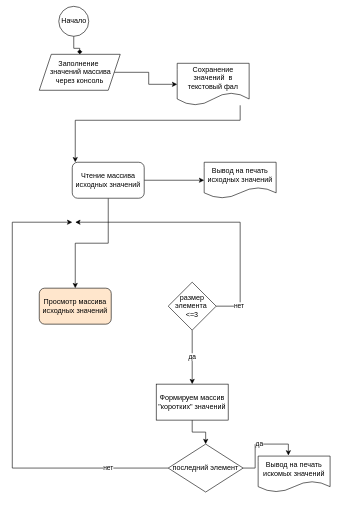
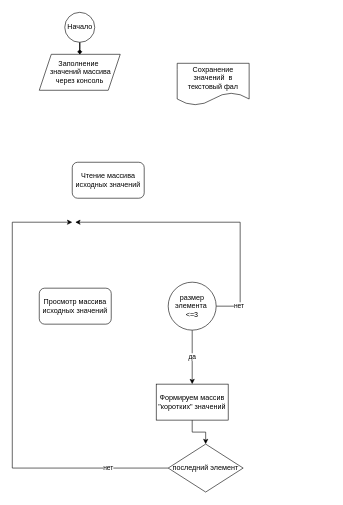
  <mxCell id="0" />
  <mxCell id="1" parent="0" />
  <mxCell id="2" value="" style="edgeStyle=orthogonalEdgeStyle;rounded=0;orthogonalLoop=1;jettySize=auto;html=1;endArrow=diamond;" edge="1" parent="1" source="3" target="5"><mxGeometry relative="1" as="geometry" /></mxCell>
- <mxCell id="3" value="Начало" style="ellipse;whiteSpace=wrap;html=1;aspect=fixed;" vertex="1" parent="1"><mxGeometry x="97.5" y="10" width="50" height="50" as="geometry" /></mxCell>
- <mxCell id="4" style="edgeStyle=orthogonalEdgeStyle;rounded=0;orthogonalLoop=1;jettySize=auto;html=1;entryX=0;entryY=0.5;entryDx=0;entryDy=0;" edge="1" parent="1" source="5" target="7"><mxGeometry relative="1" as="geometry" /></mxCell>
+ <mxCell id="3" value="Начало" style="ellipse;whiteSpace=wrap;html=1;aspect=fixed;" vertex="1" parent="1"><mxGeometry x="107.5" y="20" width="50" height="50" as="geometry" /></mxCell>
  <mxCell id="5" value="Заполнение&amp;nbsp;&lt;br&gt;&amp;nbsp;значений массива через консоль" style="shape=parallelogram;perimeter=parallelogramPerimeter;whiteSpace=wrap;html=1;fixedSize=1;" vertex="1" parent="1"><mxGeometry x="65" y="90" width="135" height="60" as="geometry" /></mxCell>
- <mxCell id="6" style="edgeStyle=orthogonalEdgeStyle;rounded=0;orthogonalLoop=1;jettySize=auto;html=1;" edge="1" parent="1" source="7" target="10"><mxGeometry relative="1" as="geometry"><Array as="points"><mxPoint x="400" y="200" /><mxPoint x="125" y="200" /></Array></mxGeometry></mxCell>
  <mxCell id="7" value="Сохранение значений&amp;nbsp; в текстовый фал" style="shape=document;whiteSpace=wrap;html=1;boundedLbl=1;" vertex="1" parent="1"><mxGeometry x="295" y="105" width="120" height="70" as="geometry" /></mxCell>
- <mxCell id="8" style="edgeStyle=orthogonalEdgeStyle;rounded=0;orthogonalLoop=1;jettySize=auto;html=1;exitX=0.5;exitY=1;exitDx=0;exitDy=0;entryX=0.5;entryY=0;entryDx=0;entryDy=0;" edge="1" parent="1" source="10" target="15"><mxGeometry relative="1" as="geometry"><mxPoint x="125" y="370" as="targetPoint" /></mxGeometry></mxCell>
- <mxCell id="9" style="edgeStyle=orthogonalEdgeStyle;rounded=0;orthogonalLoop=1;jettySize=auto;html=1;entryX=0;entryY=0.5;entryDx=0;entryDy=0;" edge="1" parent="1" source="10" target="11"><mxGeometry relative="1" as="geometry" /></mxCell>
  <mxCell id="10" value="Чтение массива исходных значений" style="rounded=1;whiteSpace=wrap;html=1;" vertex="1" parent="1"><mxGeometry x="120" y="270" width="120" height="60" as="geometry" /></mxCell>
- <mxCell id="11" value="Вывод на печать исходных значений" style="shape=document;whiteSpace=wrap;html=1;boundedLbl=1;" vertex="1" parent="1"><mxGeometry x="340" y="270" width="120" height="60" as="geometry" /></mxCell>
  <mxCell id="12" value="да" style="edgeStyle=orthogonalEdgeStyle;rounded=0;orthogonalLoop=1;jettySize=auto;html=1;" edge="1" parent="1" source="14" target="21"><mxGeometry relative="1" as="geometry" /></mxCell>
  <mxCell id="13" value="нет" style="edgeStyle=orthogonalEdgeStyle;rounded=0;orthogonalLoop=1;jettySize=auto;html=1;exitX=1;exitY=0.5;exitDx=0;exitDy=0;" edge="1" parent="1" source="14"><mxGeometry x="-0.835" relative="1" as="geometry"><mxPoint x="125" y="370" as="targetPoint" /><Array as="points"><mxPoint x="400" y="510" /><mxPoint x="400" y="370" /><mxPoint x="125" y="370" /></Array><mxPoint as="offset" /></mxGeometry></mxCell>
- <mxCell id="14" value="размер элемента&amp;nbsp; &amp;lt;=3" style="rhombus;whiteSpace=wrap;html=1;" vertex="1" parent="1"><mxGeometry x="280" y="470" width="80" height="80" as="geometry" /></mxCell>
- <mxCell id="15" value="Просмотр массива исходных значений" style="rounded=1;whiteSpace=wrap;html=1;fillColor=#ffe6cc;" vertex="1" parent="1"><mxGeometry x="65" y="480" width="120" height="60" as="geometry" /></mxCell>
+ <mxCell id="14" value="размер элемента&amp;nbsp; &amp;lt;=3" style="ellipse;whiteSpace=wrap;html=1;" vertex="1" parent="1"><mxGeometry x="280" y="470" width="80" height="80" as="geometry" /></mxCell>
+ <mxCell id="15" value="Просмотр массива исходных значений" style="rounded=1;whiteSpace=wrap;html=1;" vertex="1" parent="1"><mxGeometry x="65" y="480" width="120" height="60" as="geometry" /></mxCell>
  <mxCell id="16" value="нет" style="edgeStyle=orthogonalEdgeStyle;rounded=0;orthogonalLoop=1;jettySize=auto;html=1;" edge="1" parent="1" source="18"><mxGeometry x="-0.741" relative="1" as="geometry"><mxPoint x="120" y="370" as="targetPoint" /><Array as="points"><mxPoint x="20" y="780" /><mxPoint x="20" y="370" /></Array><mxPoint as="offset" /></mxGeometry></mxCell>
- <mxCell id="17" value="да" style="edgeStyle=orthogonalEdgeStyle;rounded=0;orthogonalLoop=1;jettySize=auto;html=1;exitX=1;exitY=0.5;exitDx=0;exitDy=0;entryX=0.42;entryY=-0.017;entryDx=0;entryDy=0;entryPerimeter=0;" edge="1" parent="1" source="18" target="19"><mxGeometry relative="1" as="geometry"><mxPoint x="470" y="830" as="targetPoint" /></mxGeometry></mxCell>
  <mxCell id="18" value="последний элемент" style="rhombus;whiteSpace=wrap;html=1;" vertex="1" parent="1"><mxGeometry x="280" y="740" width="125" height="80" as="geometry" /></mxCell>
- <mxCell id="19" value="Вывод на печать искомых значений" style="shape=document;whiteSpace=wrap;html=1;boundedLbl=1;" vertex="1" parent="1"><mxGeometry x="430" y="760" width="120" height="60" as="geometry" /></mxCell>
  <mxCell id="20" style="edgeStyle=orthogonalEdgeStyle;rounded=0;orthogonalLoop=1;jettySize=auto;html=1;entryX=0.5;entryY=0;entryDx=0;entryDy=0;" edge="1" parent="1" source="21" target="18"><mxGeometry relative="1" as="geometry" /></mxCell>
  <mxCell id="21" value="Формируем массив &quot;коротких&quot; значений" style="rounded=0;whiteSpace=wrap;html=1;" vertex="1" parent="1"><mxGeometry x="260" y="640" width="120" height="60" as="geometry" /></mxCell>
